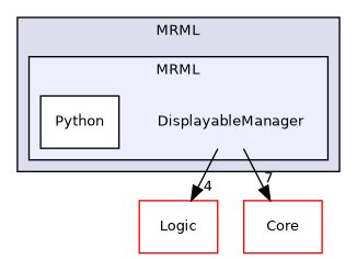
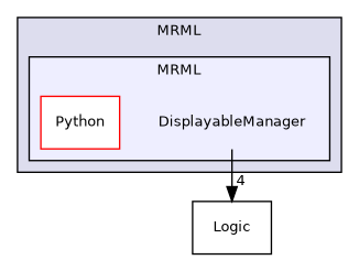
  digraph {
    compound=true
    node [fontname=Helvetica fontsize=10 shape=box]
    edge [labeldistance=1.5 labelfontname=Helvetica labelfontsize=10]
    n1 [label=DisplayableManager shape=plaintext]
-   n2 [color=black fillcolor=white label=Python style=filled]
-   n3 [label=Logic color=red]
-   n4 [color=red label=Core]
+   n2 [color=red fillcolor=white label=Python style=filled]
+   n3 [label=Logic]
    subgraph cluster_1 {
      bgcolor="#ddddee"
      fontname=Helvetica
      fontsize=10
      label=MRML
      pencolor=black
      subgraph cluster_2 {
        bgcolor="#eeeeff"
        fontname=Helvetica
        fontsize=10
        label=MRML
        pencolor=black
        n1
        n2
      }
    }
    n1 -> n3 [headlabel=4]
-   n1 -> n4 [headlabel=7]
  }
